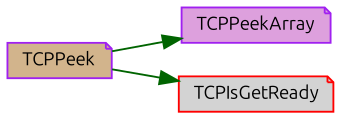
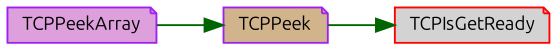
  digraph {
    fontname=Ubuntu
    rankdir=LR
    node [color=purple fontname=Ubuntu fontsize=10 shape=note style=filled]
    edge [color=darkgreen fontname=Ubuntu fontsize=10 labelfontname=Helvetica labelfontsize=10 style=solid]
    n1 [fillcolor=tan fontcolor=black height=0.2 label=TCPPeek width=0.4]
    n2 [fillcolor=plum height=0.2 label=TCPPeekArray width=0.4]
    n3 [color=red fillcolor=lightgrey height=0.2 label=TCPIsGetReady width=0.4]
-   n1 -> n2
+   n2 -> n1
    n1 -> n3
  }
